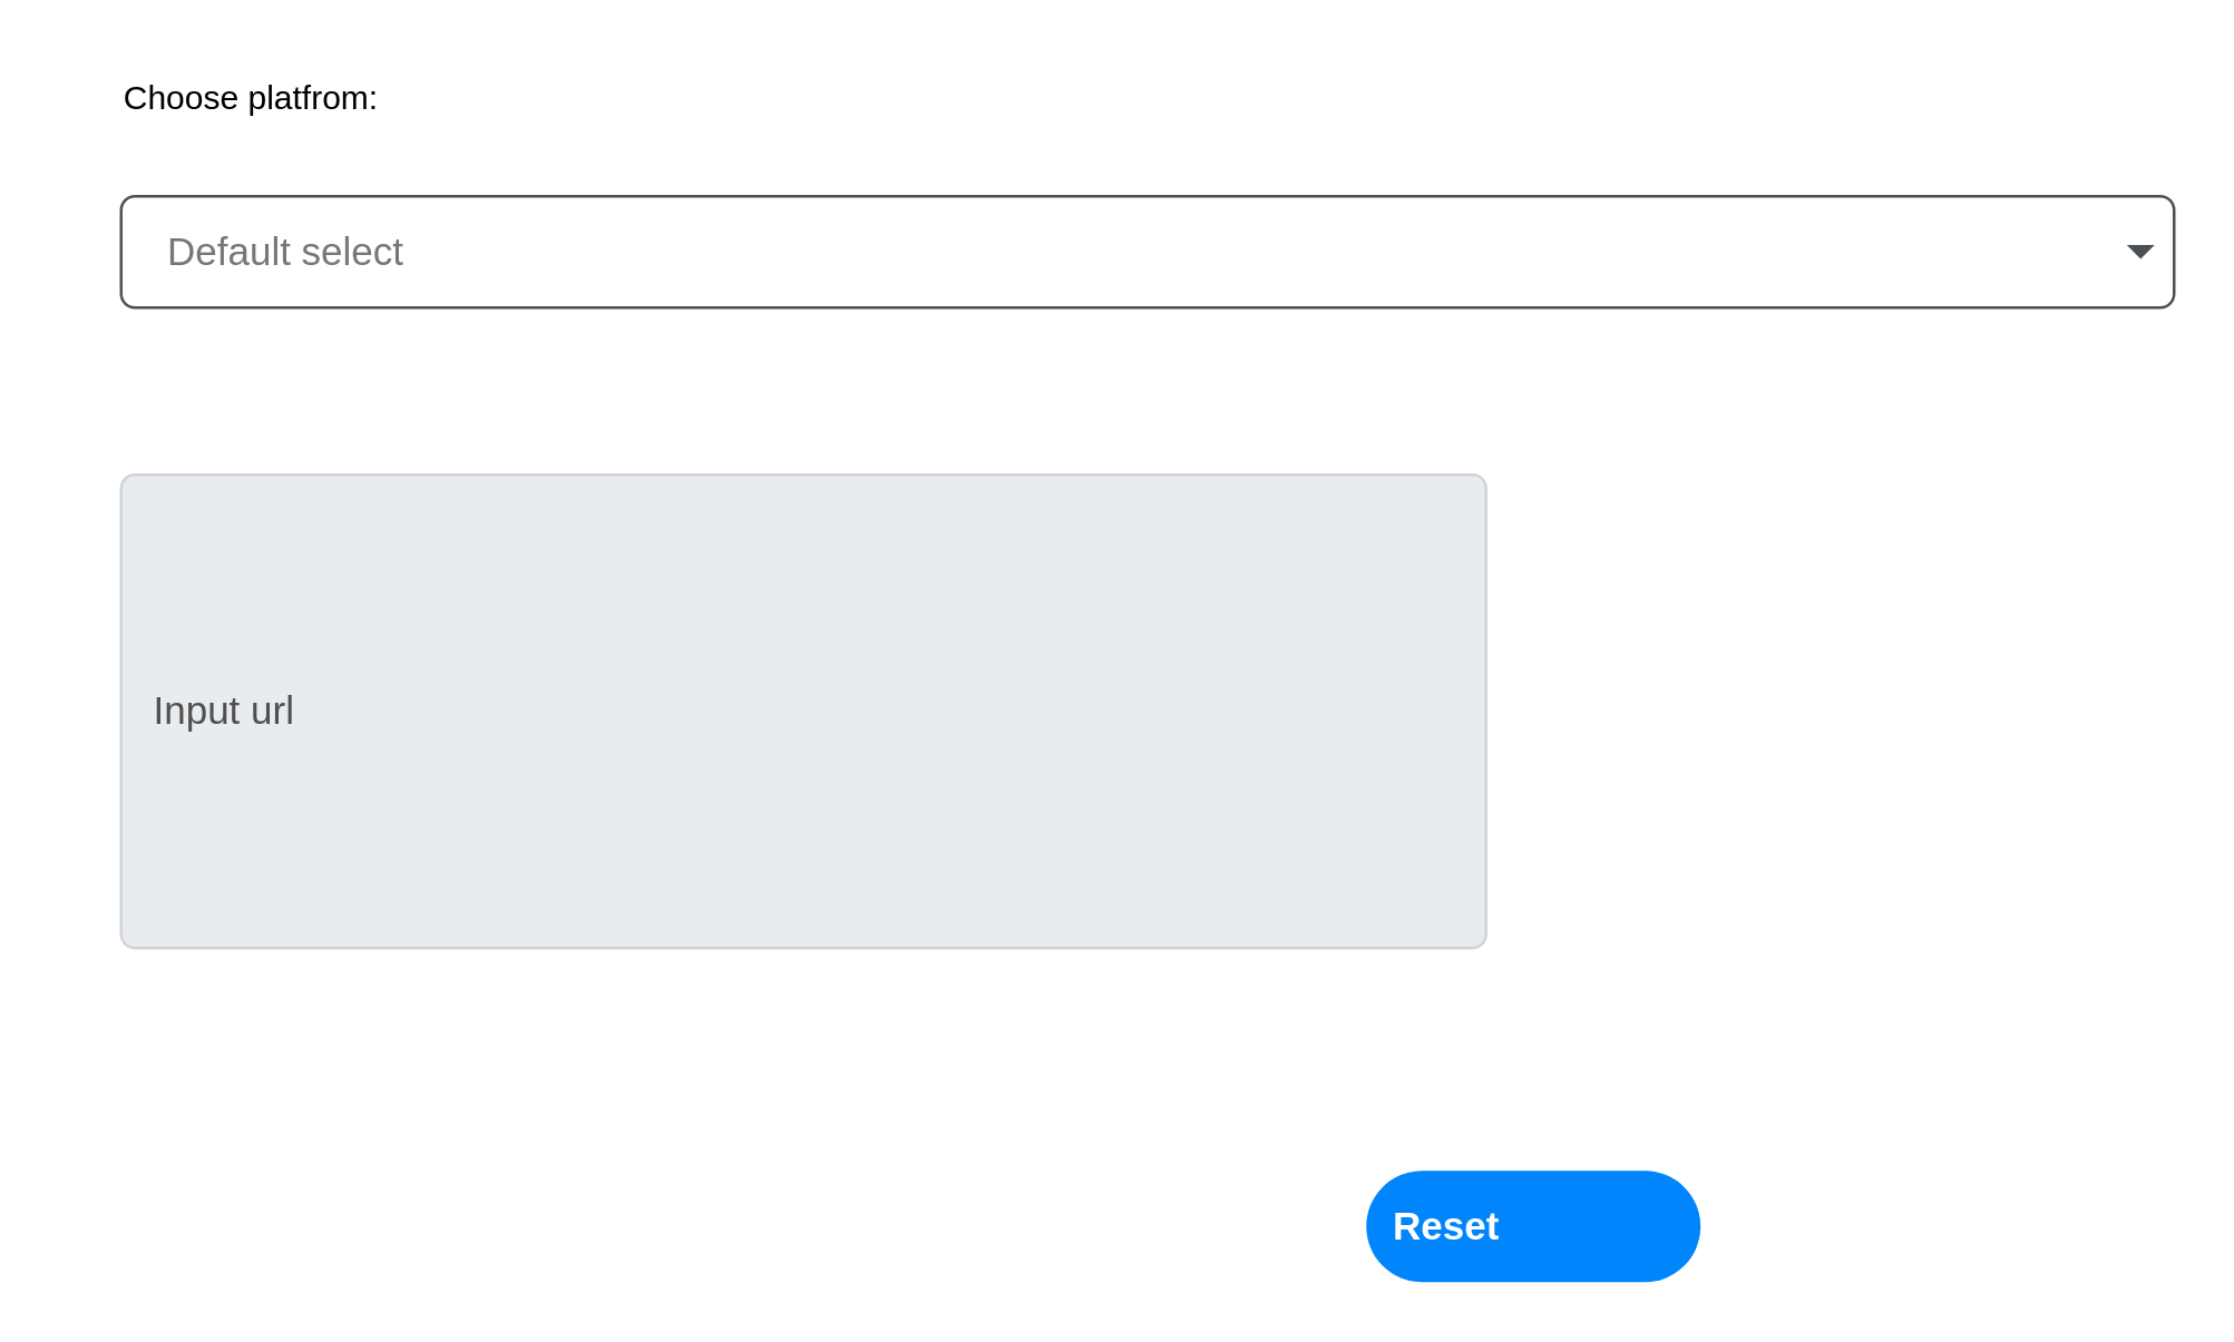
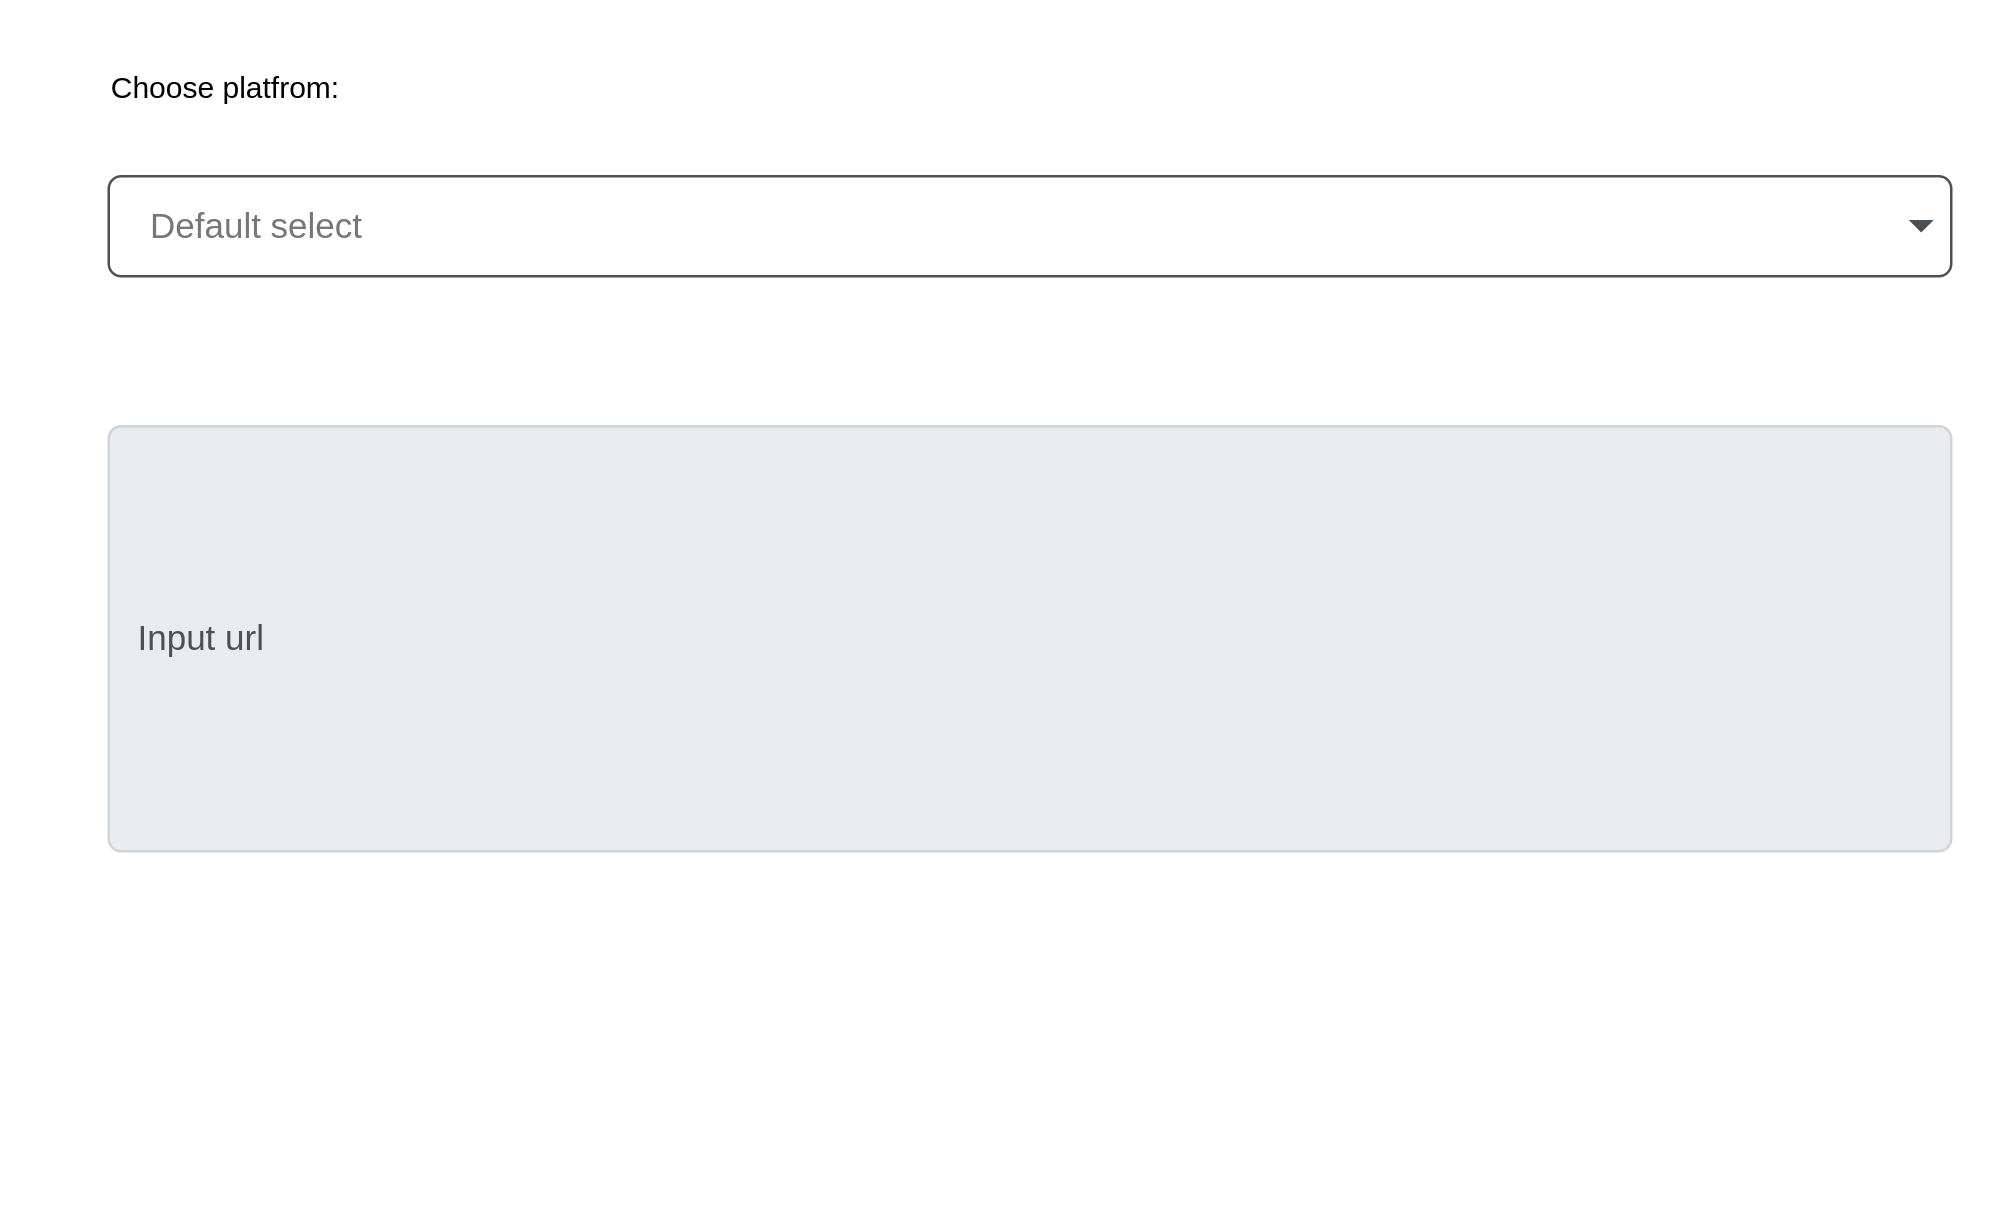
  <mxCell id="0" />
  <mxCell id="1" parent="0" />
  <mxCell id="2" value="Default select" style="html=1;shadow=0;dashed=0;shape=mxgraph.bootstrap.rrect;rSize=5;strokeColor=#505050;strokeWidth=1;fillColor=#ffffff;fontColor=#777777;whiteSpace=wrap;align=left;verticalAlign=middle;fontStyle=0;fontSize=14;spacingRight=0;spacing=17;" vertex="1" parent="1"><mxGeometry x="43" y="70" width="737" height="40" as="geometry" /></mxCell>
  <mxCell id="3" value="" style="shape=triangle;direction=south;fillColor=#495057;strokeColor=none;perimeter=none;" vertex="1" parent="2"><mxGeometry x="1" y="0.5" width="10" height="5" relative="1" as="geometry"><mxPoint x="-17" y="-2.5" as="offset" /></mxGeometry></mxCell>
  <mxCell id="4" value="Choose platfrom:" style="text;html=1;strokeColor=none;fillColor=none;align=center;verticalAlign=middle;whiteSpace=wrap;rounded=0;" vertex="1" parent="1"><mxGeometry x="20" y="20" width="140" height="30" as="geometry" /></mxCell>
- <mxCell id="5" value="Input url" style="html=1;shadow=0;dashed=0;shape=mxgraph.bootstrap.rrect;rSize=5;strokeColor=#CED4DA;strokeWidth=1;fillColor=#E9ECEF;fontColor=#505050;whiteSpace=wrap;align=left;verticalAlign=middle;spacingLeft=10;fontSize=14;" vertex="1" parent="1"><mxGeometry x="43" y="170" width="490" height="170" as="geometry" /></mxCell>
- <mxCell id="6" value="Reset" style="rounded=1;whiteSpace=wrap;html=1;arcSize=50;strokeColor=none;strokeWidth=1;fillColor=#0085FC;fontColor=#FFFFFF;whiteSpace=wrap;align=left;verticalAlign=middle;spacingLeft=0;fontStyle=1;fontSize=14;spacing=10;" vertex="1" parent="1"><mxGeometry x="490" y="420" width="120" height="40" as="geometry" /></mxCell>
+ <mxCell id="5" value="Input url" style="html=1;shadow=0;dashed=0;shape=mxgraph.bootstrap.rrect;rSize=5;strokeColor=#CED4DA;strokeWidth=1;fillColor=#E9ECEF;fontColor=#505050;whiteSpace=wrap;align=left;verticalAlign=middle;spacingLeft=10;fontSize=14;" vertex="1" parent="1"><mxGeometry x="43" y="170" width="737" height="170" as="geometry" /></mxCell>
